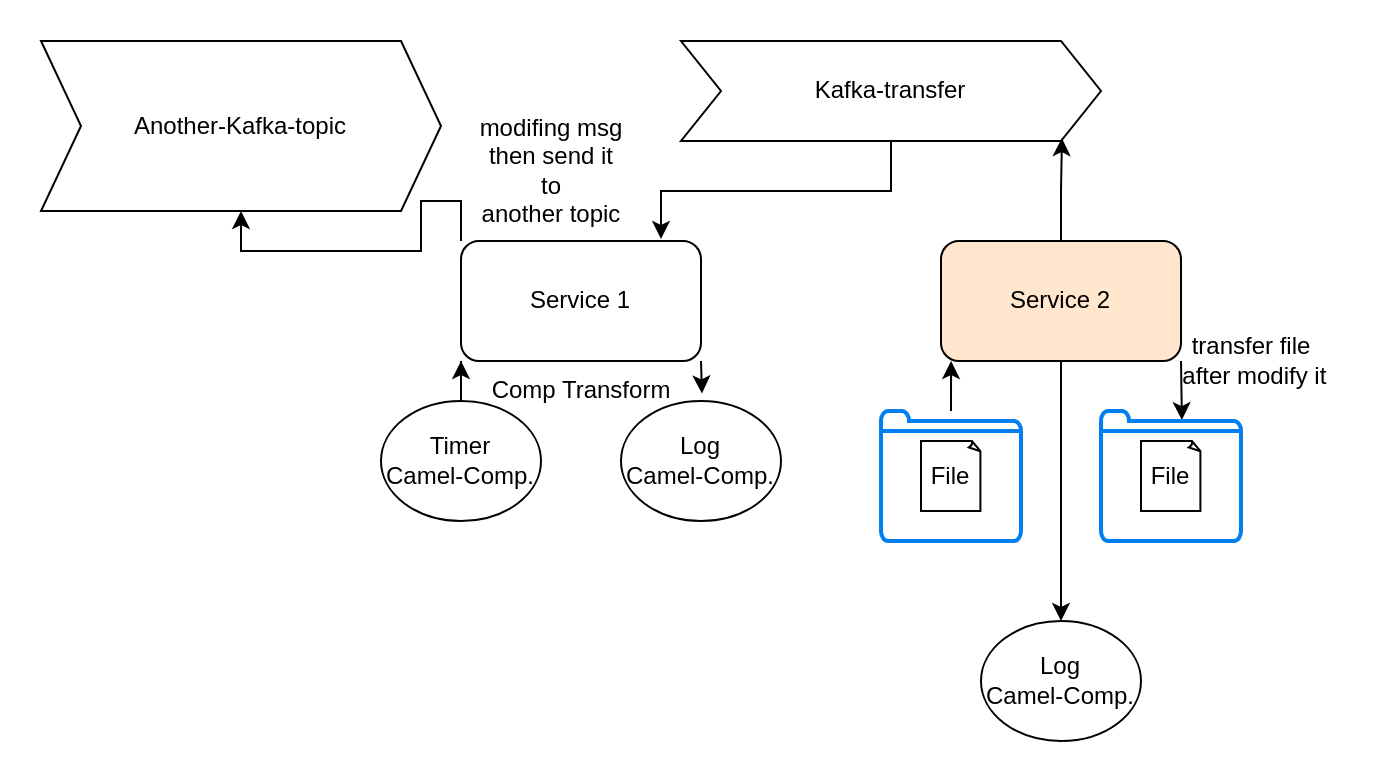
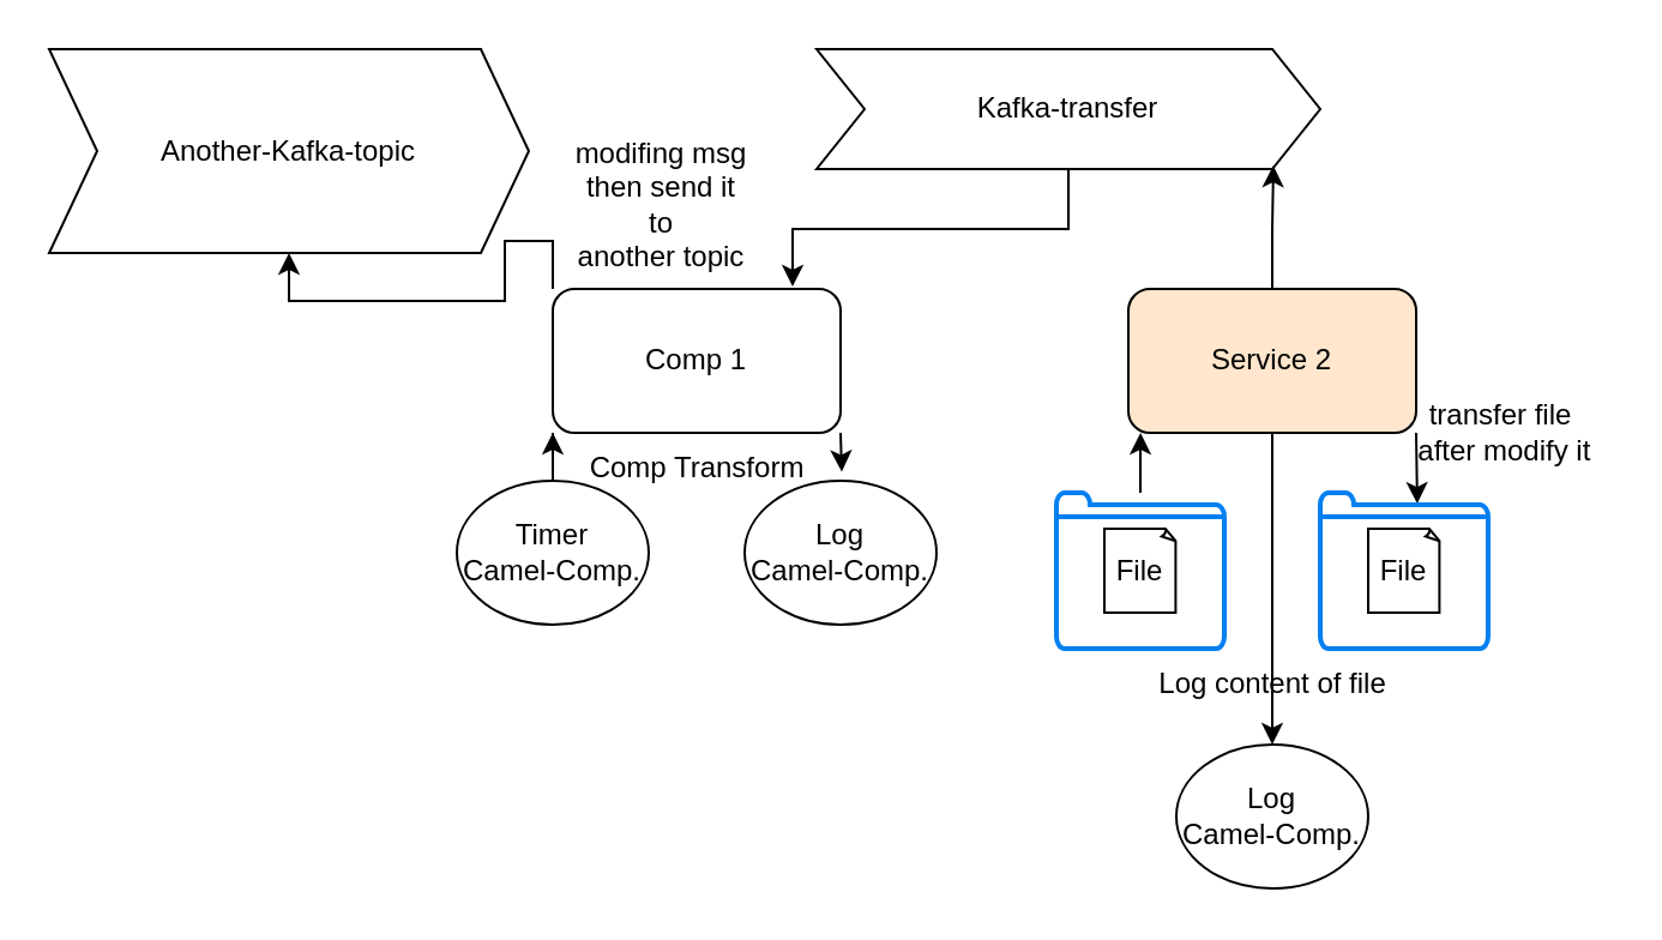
  <mxCell id="0" />
  <mxCell id="1" parent="0" />
  <mxCell id="2" style="edgeStyle=orthogonalEdgeStyle;rounded=0;orthogonalLoop=1;jettySize=auto;html=1;" edge="1" parent="1" source="3"><mxGeometry relative="1" as="geometry"><mxPoint x="330" y="119" as="targetPoint" /><Array as="points"><mxPoint x="445" y="95" /><mxPoint x="330" y="95" /><mxPoint x="330" y="119" /></Array></mxGeometry></mxCell>
  <mxCell id="3" value="Kafka-transfer" style="shape=step;perimeter=stepPerimeter;whiteSpace=wrap;html=1;fixedSize=1;" vertex="1" parent="1"><mxGeometry x="340" y="20" width="210" height="50" as="geometry" /></mxCell>
  <mxCell id="4" style="edgeStyle=orthogonalEdgeStyle;rounded=0;orthogonalLoop=1;jettySize=auto;html=1;exitX=1;exitY=1;exitDx=0;exitDy=0;entryX=0.506;entryY=-0.063;entryDx=0;entryDy=0;entryPerimeter=0;" edge="1" parent="1" source="6" target="12"><mxGeometry relative="1" as="geometry" /></mxCell>
  <mxCell id="5" style="edgeStyle=orthogonalEdgeStyle;rounded=0;orthogonalLoop=1;jettySize=auto;html=1;exitX=0;exitY=0;exitDx=0;exitDy=0;" edge="1" parent="1" source="6" target="11"><mxGeometry relative="1" as="geometry" /></mxCell>
- <mxCell id="6" value="Service 1" style="rounded=1;whiteSpace=wrap;html=1;" vertex="1" parent="1"><mxGeometry x="230" y="120" width="120" height="60" as="geometry" /></mxCell>
+ <mxCell id="6" value="Comp 1" style="rounded=1;whiteSpace=wrap;html=1;" vertex="1" parent="1"><mxGeometry x="230" y="120" width="120" height="60" as="geometry" /></mxCell>
  <mxCell id="7" style="edgeStyle=orthogonalEdgeStyle;rounded=0;orthogonalLoop=1;jettySize=auto;html=1;exitX=1;exitY=1;exitDx=0;exitDy=0;entryX=0.578;entryY=0.07;entryDx=0;entryDy=0;entryPerimeter=0;" edge="1" parent="1" source="10" target="19"><mxGeometry relative="1" as="geometry" /></mxCell>
  <mxCell id="8" style="edgeStyle=orthogonalEdgeStyle;rounded=0;orthogonalLoop=1;jettySize=auto;html=1;entryX=0.5;entryY=0;entryDx=0;entryDy=0;" edge="1" parent="1" source="10" target="21"><mxGeometry relative="1" as="geometry" /></mxCell>
  <mxCell id="9" style="edgeStyle=orthogonalEdgeStyle;rounded=0;orthogonalLoop=1;jettySize=auto;html=1;entryX=0.907;entryY=0.971;entryDx=0;entryDy=0;entryPerimeter=0;" edge="1" parent="1" source="10" target="3"><mxGeometry relative="1" as="geometry" /></mxCell>
  <mxCell id="10" value="Service 2" style="rounded=1;whiteSpace=wrap;html=1;fillColor=#ffe6cc;" vertex="1" parent="1"><mxGeometry x="470" y="120" width="120" height="60" as="geometry" /></mxCell>
  <mxCell id="11" value="Another-Kafka-topic" style="shape=step;perimeter=stepPerimeter;whiteSpace=wrap;html=1;fixedSize=1;" vertex="1" parent="1"><mxGeometry x="20" y="20" width="200" height="85" as="geometry" /></mxCell>
  <mxCell id="12" value="Log&lt;br&gt;Camel-Comp." style="ellipse;whiteSpace=wrap;html=1;" vertex="1" parent="1"><mxGeometry x="310" y="200" width="80" height="60" as="geometry" /></mxCell>
  <mxCell id="13" style="edgeStyle=orthogonalEdgeStyle;rounded=0;orthogonalLoop=1;jettySize=auto;html=1;entryX=0;entryY=1;entryDx=0;entryDy=0;" edge="1" parent="1" source="14" target="6"><mxGeometry relative="1" as="geometry" /></mxCell>
  <mxCell id="14" value="Timer&lt;br&gt;Camel-Comp." style="ellipse;whiteSpace=wrap;html=1;" vertex="1" parent="1"><mxGeometry y="200" width="80" height="60" as="geometry" x="190" /></mxCell>
  <mxCell id="15" value="Comp Transform" style="text;html=1;align=center;verticalAlign=middle;resizable=0;points=[];autosize=1;strokeColor=none;fillColor=none;" vertex="1" parent="1"><mxGeometry x="235" y="180" width="110" height="30" as="geometry" /></mxCell>
  <mxCell id="16" style="edgeStyle=orthogonalEdgeStyle;rounded=0;orthogonalLoop=1;jettySize=auto;html=1;entryX=0.042;entryY=1;entryDx=0;entryDy=0;entryPerimeter=0;" edge="1" parent="1" source="17" target="10"><mxGeometry relative="1" as="geometry" /></mxCell>
  <mxCell id="17" value="" style="html=1;verticalLabelPosition=bottom;align=center;labelBackgroundColor=#ffffff;verticalAlign=top;strokeWidth=2;strokeColor=#0080F0;shadow=0;dashed=0;shape=mxgraph.ios7.icons.folder;" vertex="1" parent="1"><mxGeometry x="440" y="205" width="70" height="65" as="geometry" /></mxCell>
  <mxCell id="18" value="File" style="whiteSpace=wrap;html=1;shape=mxgraph.basic.document" vertex="1" parent="1"><mxGeometry x="460" y="220" width="30" height="35" as="geometry" /></mxCell>
  <mxCell id="19" value="" style="html=1;verticalLabelPosition=bottom;align=center;labelBackgroundColor=#ffffff;verticalAlign=top;strokeWidth=2;strokeColor=#0080F0;shadow=0;dashed=0;shape=mxgraph.ios7.icons.folder;" vertex="1" parent="1"><mxGeometry x="550" y="205" width="70" height="65" as="geometry" /></mxCell>
  <mxCell id="20" value="File" style="whiteSpace=wrap;html=1;shape=mxgraph.basic.document" vertex="1" parent="1"><mxGeometry x="570" y="220" width="30" height="35" as="geometry" /></mxCell>
  <mxCell id="21" value="Log&lt;br&gt;Camel-Comp." style="ellipse;whiteSpace=wrap;html=1;" vertex="1" parent="1"><mxGeometry x="490" y="310" width="80" height="60" as="geometry" /></mxCell>
+ <mxCell id="22" value="Log content of file" style="text;html=1;align=center;verticalAlign=middle;resizable=0;points=[];autosize=1;strokeColor=none;fillColor=none;" vertex="1" parent="1"><mxGeometry x="470" y="270" width="120" height="30" as="geometry" /></mxCell>
  <mxCell id="23" value="transfer file&lt;br&gt;&amp;nbsp;after modify it" style="text;html=1;align=center;verticalAlign=middle;resizable=0;points=[];autosize=1;strokeColor=none;fillColor=none;" vertex="1" parent="1"><mxGeometry x="578" y="159" width="93" height="41" as="geometry" /></mxCell>
  <mxCell id="24" value="modifing msg&lt;br&gt;then send it&lt;br&gt;to&lt;br&gt;another topic" style="text;html=1;align=center;verticalAlign=middle;resizable=0;points=[];autosize=1;strokeColor=none;fillColor=none;" vertex="1" parent="1"><mxGeometry x="230" y="50" width="90" height="70" as="geometry" /></mxCell>
